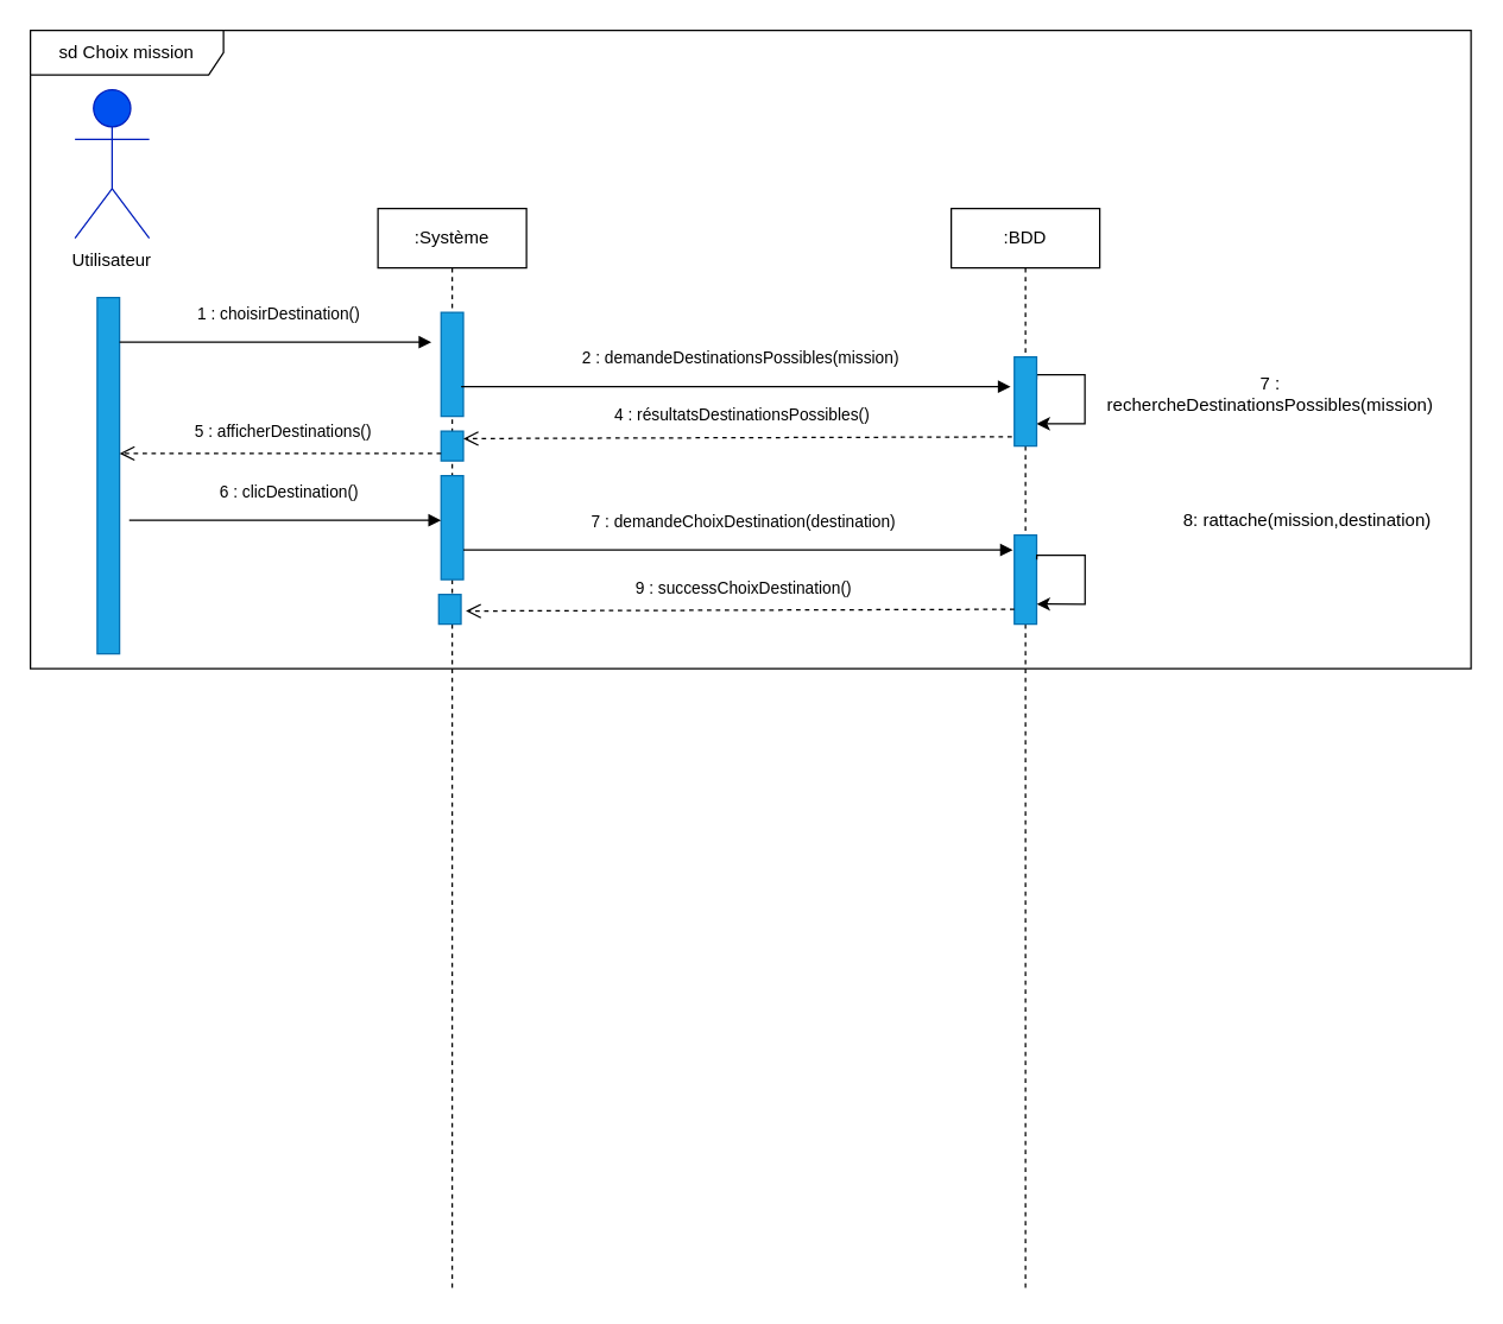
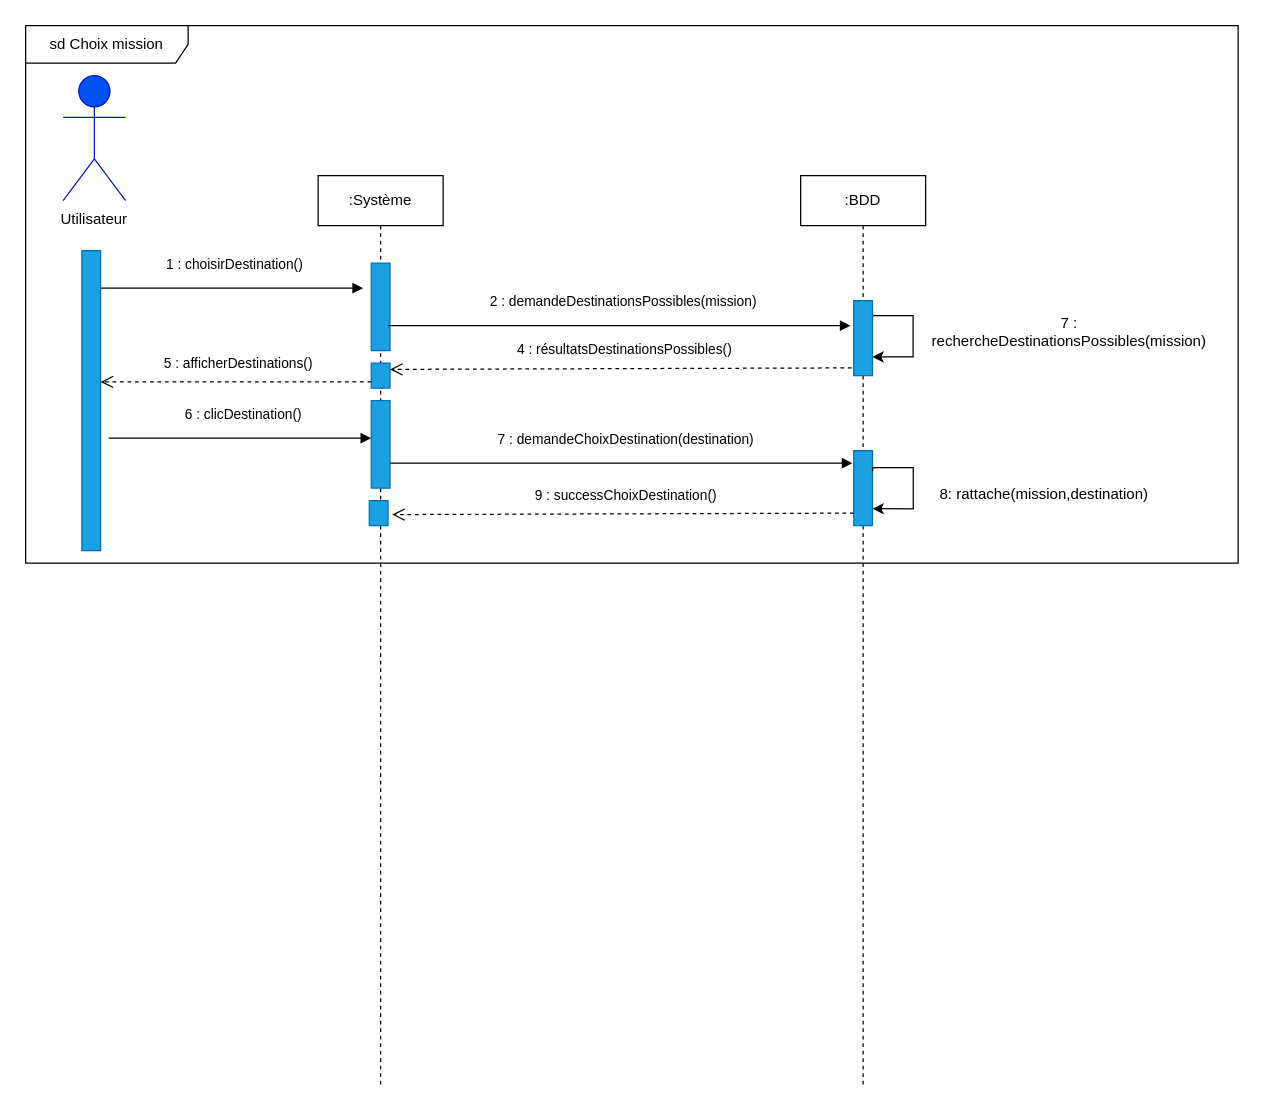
  <mxCell id="0" />
  <mxCell id="1" parent="0" />
  <mxCell id="2" value="sd Choix mission" style="shape=umlFrame;whiteSpace=wrap;html=1;width=130;height=30;" parent="1" vertex="1"><mxGeometry x="20" y="20" width="970" height="430" as="geometry" /></mxCell>
  <mxCell id="3" value="&lt;b&gt;Utilisateur&lt;/b&gt;" style="shape=umlActor;verticalLabelPosition=bottom;verticalAlign=top;html=1;fillColor=#0050ef;fontColor=#ffffff;strokeColor=#001DBC;" parent="1" vertex="1"><mxGeometry x="50" y="60" width="50" height="100" as="geometry" /></mxCell>
  <mxCell id="4" value="Utilisateur" style="text;html=1;strokeColor=none;fillColor=none;align=center;verticalAlign=middle;whiteSpace=wrap;rounded=0;" parent="1" vertex="1"><mxGeometry x="45" y="160" width="60" height="30" as="geometry" /></mxCell>
  <mxCell id="5" value=":Système" style="shape=umlLifeline;perimeter=lifelinePerimeter;whiteSpace=wrap;html=1;container=1;collapsible=0;recursiveResize=0;outlineConnect=0;" parent="1" vertex="1"><mxGeometry x="254" y="140" width="100" height="730" as="geometry" /></mxCell>
  <mxCell id="6" value="" style="rounded=0;whiteSpace=wrap;html=1;fillColor=#1ba1e2;fontColor=#ffffff;strokeColor=#006EAF;" parent="5" vertex="1"><mxGeometry x="42.5" y="180" width="15" height="70" as="geometry" /></mxCell>
  <mxCell id="7" value="" style="rounded=0;whiteSpace=wrap;html=1;fillColor=#1ba1e2;fontColor=#ffffff;strokeColor=#006EAF;" parent="5" vertex="1"><mxGeometry x="42.5" y="150" width="15" height="20" as="geometry" /></mxCell>
  <mxCell id="8" value="" style="rounded=0;whiteSpace=wrap;html=1;fillColor=#1ba1e2;fontColor=#ffffff;strokeColor=#006EAF;" vertex="1" parent="5"><mxGeometry x="40.93" y="260" width="15" height="20" as="geometry" /></mxCell>
  <mxCell id="9" value=":BDD" style="shape=umlLifeline;perimeter=lifelinePerimeter;whiteSpace=wrap;html=1;container=1;collapsible=0;recursiveResize=0;outlineConnect=0;" parent="1" vertex="1"><mxGeometry x="640" y="140" width="100" height="730" as="geometry" /></mxCell>
  <mxCell id="10" style="edgeStyle=orthogonalEdgeStyle;rounded=0;orthogonalLoop=1;jettySize=auto;html=1;exitX=1;exitY=0.25;exitDx=0;exitDy=0;entryX=1;entryY=0.75;entryDx=0;entryDy=0;" parent="9" source="11" target="11" edge="1"><mxGeometry relative="1" as="geometry"><Array as="points"><mxPoint x="58" y="112" /><mxPoint x="90" y="112" /><mxPoint x="90" y="145" /></Array></mxGeometry></mxCell>
  <mxCell id="11" value="" style="rounded=0;whiteSpace=wrap;html=1;fillColor=#1ba1e2;fontColor=#ffffff;strokeColor=#006EAF;" parent="9" vertex="1"><mxGeometry x="42.5" y="100" width="15" height="60" as="geometry" /></mxCell>
  <mxCell id="12" value="" style="rounded=0;whiteSpace=wrap;html=1;fillColor=#1ba1e2;fontColor=#ffffff;strokeColor=#006EAF;" vertex="1" parent="9"><mxGeometry x="42.5" y="220" width="15" height="60" as="geometry" /></mxCell>
  <mxCell id="13" style="edgeStyle=orthogonalEdgeStyle;rounded=0;orthogonalLoop=1;jettySize=auto;html=1;exitX=1;exitY=0.25;exitDx=0;exitDy=0;entryX=1;entryY=0.75;entryDx=0;entryDy=0;" edge="1" parent="9"><mxGeometry relative="1" as="geometry"><Array as="points"><mxPoint x="58.06" y="233.47" /><mxPoint x="90.06" y="233.47" /><mxPoint x="90.06" y="266.47" /></Array><mxPoint x="57.56" y="236.47" as="sourcePoint" /><mxPoint x="57.56" y="266.47" as="targetPoint" /></mxGeometry></mxCell>
  <mxCell id="14" value="" style="rounded=0;whiteSpace=wrap;html=1;fillColor=#1ba1e2;fontColor=#ffffff;strokeColor=#006EAF;" parent="1" vertex="1"><mxGeometry x="65" y="200" width="15" height="240" as="geometry" /></mxCell>
  <mxCell id="15" value="" style="rounded=0;whiteSpace=wrap;html=1;fillColor=#1ba1e2;fontColor=#ffffff;strokeColor=#006EAF;" parent="1" vertex="1"><mxGeometry x="296.5" y="210" width="15" height="70" as="geometry" /></mxCell>
  <mxCell id="16" value="1 : choisirDestination()" style="html=1;verticalAlign=bottom;endArrow=block;rounded=0;" parent="1" edge="1"><mxGeometry x="0.016" y="10" width="80" relative="1" as="geometry"><mxPoint x="80" y="230" as="sourcePoint" /><mxPoint x="290" y="230" as="targetPoint" /><mxPoint as="offset" /></mxGeometry></mxCell>
  <mxCell id="17" value="2 : demandeDestinationsPossibles(mission)" style="html=1;verticalAlign=bottom;endArrow=block;rounded=0;" parent="1" edge="1"><mxGeometry x="0.016" y="10" width="80" relative="1" as="geometry"><mxPoint x="310" y="260" as="sourcePoint" /><mxPoint x="680" y="260" as="targetPoint" /><mxPoint as="offset" /></mxGeometry></mxCell>
  <mxCell id="18" value="7 : rechercheDestinationsPossibles(mission)" style="text;html=1;strokeColor=none;fillColor=none;align=center;verticalAlign=middle;whiteSpace=wrap;rounded=0;" parent="1" vertex="1"><mxGeometry x="760" y="250" width="190" height="30" as="geometry" /></mxCell>
  <mxCell id="19" value="4 : résultatsDestinationsPossibles()" style="html=1;verticalAlign=bottom;endArrow=open;dashed=1;endSize=8;rounded=0;exitX=-0.111;exitY=0.897;exitDx=0;exitDy=0;exitPerimeter=0;entryX=1;entryY=0.25;entryDx=0;entryDy=0;" parent="1" source="11" target="7" edge="1"><mxGeometry x="-0.016" y="-6" relative="1" as="geometry"><mxPoint x="692.5" y="575" as="sourcePoint" /><mxPoint x="380" y="294" as="targetPoint" /><mxPoint as="offset" /></mxGeometry></mxCell>
  <mxCell id="20" value="5 : afficherDestinations()" style="html=1;verticalAlign=bottom;endArrow=open;dashed=1;endSize=8;rounded=0;exitX=0;exitY=0.75;exitDx=0;exitDy=0;" parent="1" source="7" edge="1"><mxGeometry x="-0.016" y="-6" relative="1" as="geometry"><mxPoint x="289.335" y="310" as="sourcePoint" /><mxPoint x="80" y="305" as="targetPoint" /><mxPoint as="offset" /></mxGeometry></mxCell>
  <mxCell id="21" value="6 : clicDestination()" style="html=1;verticalAlign=bottom;endArrow=block;rounded=0;" edge="1" parent="1"><mxGeometry x="0.016" y="10" width="80" relative="1" as="geometry"><mxPoint x="86.5" y="350" as="sourcePoint" /><mxPoint x="296.5" y="350" as="targetPoint" /><mxPoint as="offset" /></mxGeometry></mxCell>
  <mxCell id="22" value="7 : demandeChoixDestination(destination)" style="html=1;verticalAlign=bottom;endArrow=block;rounded=0;" edge="1" parent="1"><mxGeometry x="0.016" y="10" width="80" relative="1" as="geometry"><mxPoint x="311.5" y="370" as="sourcePoint" /><mxPoint x="681.5" y="370" as="targetPoint" /><mxPoint as="offset" /></mxGeometry></mxCell>
- <mxCell id="23" value="8: rattache(mission,destination)" style="text;html=1;strokeColor=none;fillColor=none;align=center;verticalAlign=middle;whiteSpace=wrap;rounded=0;" vertex="1" parent="1"><mxGeometry x="785" y="335" width="190" height="30" as="geometry" /></mxCell>
+ <mxCell id="23" value="8: rattache(mission,destination)" style="text;html=1;strokeColor=none;fillColor=none;align=center;verticalAlign=middle;whiteSpace=wrap;rounded=0;" vertex="1" parent="1"><mxGeometry x="740" y="380" width="190" height="30" as="geometry" /></mxCell>
  <mxCell id="24" value="9 : successChoixDestination()" style="html=1;verticalAlign=bottom;endArrow=open;dashed=1;endSize=8;rounded=0;exitX=-0.111;exitY=0.897;exitDx=0;exitDy=0;exitPerimeter=0;entryX=1;entryY=0.25;entryDx=0;entryDy=0;" edge="1" parent="1"><mxGeometry x="-0.016" y="-6" relative="1" as="geometry"><mxPoint x="682.505" y="410" as="sourcePoint" /><mxPoint x="313.17" y="411.18" as="targetPoint" /><mxPoint as="offset" /></mxGeometry></mxCell>
